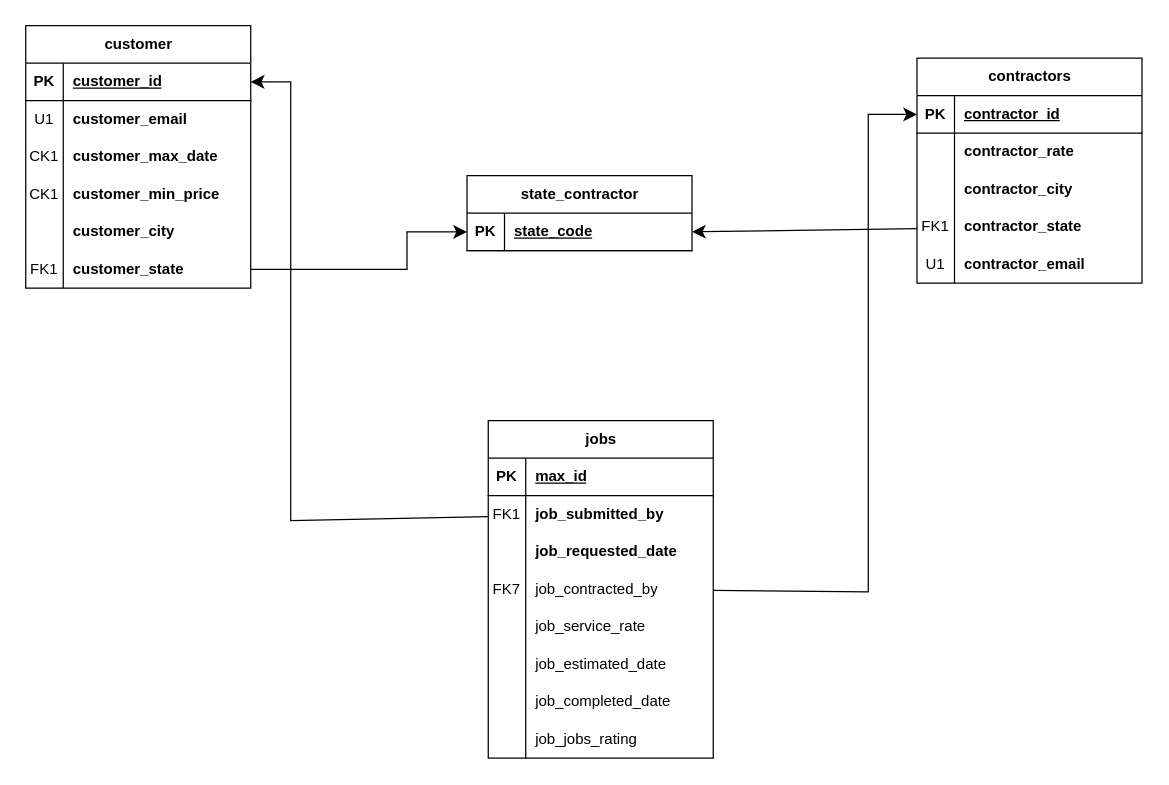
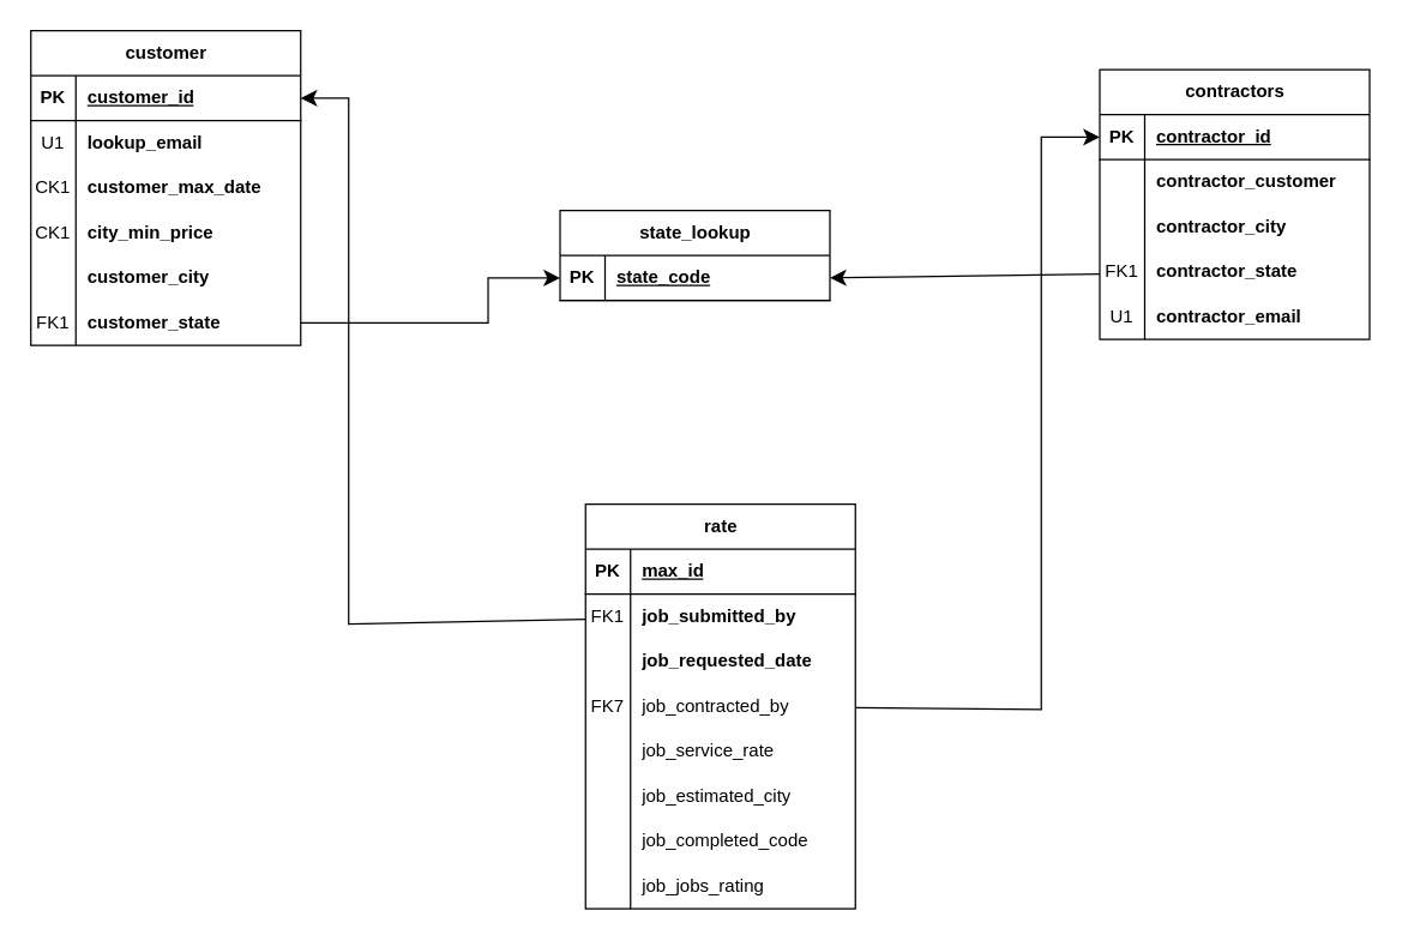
  <mxCell id="0" />
  <mxCell id="1" parent="0" />
  <mxCell id="2" value="customer" style="shape=table;startSize=30;container=1;collapsible=1;childLayout=tableLayout;fixedRows=1;rowLines=0;fontStyle=1;align=center;resizeLast=1;html=1;" vertex="1" parent="1"><mxGeometry x="20" y="20" width="180" height="210" as="geometry" /></mxCell>
  <mxCell id="3" value="" style="shape=tableRow;horizontal=0;startSize=0;swimlaneHead=0;swimlaneBody=0;fillColor=none;collapsible=0;dropTarget=0;points=[[0,0.5],[1,0.5]];portConstraint=eastwest;top=0;left=0;right=0;bottom=1;" vertex="1" parent="2"><mxGeometry y="30" width="180" height="30" as="geometry" /></mxCell>
  <mxCell id="4" value="PK" style="shape=partialRectangle;connectable=0;fillColor=none;top=0;left=0;bottom=0;right=0;fontStyle=1;overflow=hidden;whiteSpace=wrap;html=1;" vertex="1" parent="3"><mxGeometry width="30" height="30" as="geometry"><mxRectangle width="30" height="30" as="alternateBounds" /></mxGeometry></mxCell>
  <mxCell id="5" value="customer_id" style="shape=partialRectangle;connectable=0;fillColor=none;top=0;left=0;bottom=0;right=0;align=left;spacingLeft=6;fontStyle=5;overflow=hidden;whiteSpace=wrap;html=1;" vertex="1" parent="3"><mxGeometry x="30" width="150" height="30" as="geometry"><mxRectangle width="150" height="30" as="alternateBounds" /></mxGeometry></mxCell>
  <mxCell id="6" value="" style="shape=tableRow;horizontal=0;startSize=0;swimlaneHead=0;swimlaneBody=0;fillColor=none;collapsible=0;dropTarget=0;points=[[0,0.5],[1,0.5]];portConstraint=eastwest;top=0;left=0;right=0;bottom=0;" vertex="1" parent="2"><mxGeometry y="60" width="180" height="30" as="geometry" /></mxCell>
  <mxCell id="7" value="U1" style="shape=partialRectangle;connectable=0;fillColor=none;top=0;left=0;bottom=0;right=0;editable=1;overflow=hidden;whiteSpace=wrap;html=1;" vertex="1" parent="6"><mxGeometry width="30" height="30" as="geometry"><mxRectangle width="30" height="30" as="alternateBounds" /></mxGeometry></mxCell>
- <mxCell id="8" value="&lt;b&gt;customer_email&lt;/b&gt;" style="shape=partialRectangle;connectable=0;fillColor=none;top=0;left=0;bottom=0;right=0;align=left;spacingLeft=6;overflow=hidden;whiteSpace=wrap;html=1;" vertex="1" parent="6"><mxGeometry x="30" width="150" height="30" as="geometry"><mxRectangle width="150" height="30" as="alternateBounds" /></mxGeometry></mxCell>
+ <mxCell id="8" value="&lt;b&gt;lookup_email&lt;/b&gt;" style="shape=partialRectangle;connectable=0;fillColor=none;top=0;left=0;bottom=0;right=0;align=left;spacingLeft=6;overflow=hidden;whiteSpace=wrap;html=1;" vertex="1" parent="6"><mxGeometry x="30" width="150" height="30" as="geometry"><mxRectangle width="150" height="30" as="alternateBounds" /></mxGeometry></mxCell>
  <mxCell id="9" value="" style="shape=tableRow;horizontal=0;startSize=0;swimlaneHead=0;swimlaneBody=0;fillColor=none;collapsible=0;dropTarget=0;points=[[0,0.5],[1,0.5]];portConstraint=eastwest;top=0;left=0;right=0;bottom=0;" vertex="1" parent="2"><mxGeometry y="90" width="180" height="30" as="geometry" /></mxCell>
  <mxCell id="10" value="CK1" style="shape=partialRectangle;connectable=0;fillColor=none;top=0;left=0;bottom=0;right=0;editable=1;overflow=hidden;whiteSpace=wrap;html=1;" vertex="1" parent="9"><mxGeometry width="30" height="30" as="geometry"><mxRectangle width="30" height="30" as="alternateBounds" /></mxGeometry></mxCell>
  <mxCell id="11" value="&lt;b&gt;customer_max_date&lt;/b&gt;" style="shape=partialRectangle;connectable=0;fillColor=none;top=0;left=0;bottom=0;right=0;align=left;spacingLeft=6;overflow=hidden;whiteSpace=wrap;html=1;" vertex="1" parent="9"><mxGeometry x="30" width="150" height="30" as="geometry"><mxRectangle width="150" height="30" as="alternateBounds" /></mxGeometry></mxCell>
  <mxCell id="12" value="" style="shape=tableRow;horizontal=0;startSize=0;swimlaneHead=0;swimlaneBody=0;fillColor=none;collapsible=0;dropTarget=0;points=[[0,0.5],[1,0.5]];portConstraint=eastwest;top=0;left=0;right=0;bottom=0;" vertex="1" parent="2"><mxGeometry y="120" width="180" height="30" as="geometry" /></mxCell>
  <mxCell id="13" value="CK1" style="shape=partialRectangle;connectable=0;fillColor=none;top=0;left=0;bottom=0;right=0;editable=1;overflow=hidden;whiteSpace=wrap;html=1;" vertex="1" parent="12"><mxGeometry width="30" height="30" as="geometry"><mxRectangle width="30" height="30" as="alternateBounds" /></mxGeometry></mxCell>
- <mxCell id="14" value="&lt;b&gt;customer_min_price&lt;/b&gt;" style="shape=partialRectangle;connectable=0;fillColor=none;top=0;left=0;bottom=0;right=0;align=left;spacingLeft=6;overflow=hidden;whiteSpace=wrap;html=1;" vertex="1" parent="12"><mxGeometry x="30" width="150" height="30" as="geometry"><mxRectangle width="150" height="30" as="alternateBounds" /></mxGeometry></mxCell>
+ <mxCell id="14" value="&lt;b&gt;city_min_price&lt;/b&gt;" style="shape=partialRectangle;connectable=0;fillColor=none;top=0;left=0;bottom=0;right=0;align=left;spacingLeft=6;overflow=hidden;whiteSpace=wrap;html=1;" vertex="1" parent="12"><mxGeometry x="30" width="150" height="30" as="geometry"><mxRectangle width="150" height="30" as="alternateBounds" /></mxGeometry></mxCell>
  <mxCell id="15" value="" style="shape=tableRow;horizontal=0;startSize=0;swimlaneHead=0;swimlaneBody=0;fillColor=none;collapsible=0;dropTarget=0;points=[[0,0.5],[1,0.5]];portConstraint=eastwest;top=0;left=0;right=0;bottom=0;" vertex="1" parent="2"><mxGeometry y="150" width="180" height="30" as="geometry" /></mxCell>
  <mxCell id="16" value="" style="shape=partialRectangle;connectable=0;fillColor=none;top=0;left=0;bottom=0;right=0;editable=1;overflow=hidden;whiteSpace=wrap;html=1;" vertex="1" parent="15"><mxGeometry width="30" height="30" as="geometry"><mxRectangle width="30" height="30" as="alternateBounds" /></mxGeometry></mxCell>
  <mxCell id="17" value="&lt;b&gt;customer_city&lt;/b&gt;" style="shape=partialRectangle;connectable=0;fillColor=none;top=0;left=0;bottom=0;right=0;align=left;spacingLeft=6;overflow=hidden;whiteSpace=wrap;html=1;" vertex="1" parent="15"><mxGeometry x="30" width="150" height="30" as="geometry"><mxRectangle width="150" height="30" as="alternateBounds" /></mxGeometry></mxCell>
  <mxCell id="18" value="" style="shape=tableRow;horizontal=0;startSize=0;swimlaneHead=0;swimlaneBody=0;fillColor=none;collapsible=0;dropTarget=0;points=[[0,0.5],[1,0.5]];portConstraint=eastwest;top=0;left=0;right=0;bottom=0;" vertex="1" parent="2"><mxGeometry y="180" width="180" height="30" as="geometry" /></mxCell>
  <mxCell id="19" value="FK1" style="shape=partialRectangle;connectable=0;fillColor=none;top=0;left=0;bottom=0;right=0;editable=1;overflow=hidden;whiteSpace=wrap;html=1;" vertex="1" parent="18"><mxGeometry width="30" height="30" as="geometry"><mxRectangle width="30" height="30" as="alternateBounds" /></mxGeometry></mxCell>
  <mxCell id="20" value="&lt;b&gt;customer_state&lt;/b&gt;" style="shape=partialRectangle;connectable=0;fillColor=none;top=0;left=0;bottom=0;right=0;align=left;spacingLeft=6;overflow=hidden;whiteSpace=wrap;html=1;" vertex="1" parent="18"><mxGeometry x="30" width="150" height="30" as="geometry"><mxRectangle width="150" height="30" as="alternateBounds" /></mxGeometry></mxCell>
  <mxCell id="21" value="contractors" style="shape=table;startSize=30;container=1;collapsible=1;childLayout=tableLayout;fixedRows=1;rowLines=0;fontStyle=1;align=center;resizeLast=1;html=1;" vertex="1" parent="1"><mxGeometry x="733" y="46" width="180" height="180" as="geometry" /></mxCell>
  <mxCell id="22" value="" style="shape=tableRow;horizontal=0;startSize=0;swimlaneHead=0;swimlaneBody=0;fillColor=none;collapsible=0;dropTarget=0;points=[[0,0.5],[1,0.5]];portConstraint=eastwest;top=0;left=0;right=0;bottom=1;" vertex="1" parent="21"><mxGeometry y="30" width="180" height="30" as="geometry" /></mxCell>
  <mxCell id="23" value="PK" style="shape=partialRectangle;connectable=0;fillColor=none;top=0;left=0;bottom=0;right=0;fontStyle=1;overflow=hidden;whiteSpace=wrap;html=1;" vertex="1" parent="22"><mxGeometry width="30" height="30" as="geometry"><mxRectangle width="30" height="30" as="alternateBounds" /></mxGeometry></mxCell>
  <mxCell id="24" value="contractor_id" style="shape=partialRectangle;connectable=0;fillColor=none;top=0;left=0;bottom=0;right=0;align=left;spacingLeft=6;fontStyle=5;overflow=hidden;whiteSpace=wrap;html=1;" vertex="1" parent="22"><mxGeometry x="30" width="150" height="30" as="geometry"><mxRectangle width="150" height="30" as="alternateBounds" /></mxGeometry></mxCell>
  <mxCell id="25" value="" style="shape=tableRow;horizontal=0;startSize=0;swimlaneHead=0;swimlaneBody=0;fillColor=none;collapsible=0;dropTarget=0;points=[[0,0.5],[1,0.5]];portConstraint=eastwest;top=0;left=0;right=0;bottom=0;" vertex="1" parent="21"><mxGeometry y="60" width="180" height="30" as="geometry" /></mxCell>
  <mxCell id="26" value="" style="shape=partialRectangle;connectable=0;fillColor=none;top=0;left=0;bottom=0;right=0;editable=1;overflow=hidden;whiteSpace=wrap;html=1;" vertex="1" parent="25"><mxGeometry width="30" height="30" as="geometry"><mxRectangle width="30" height="30" as="alternateBounds" /></mxGeometry></mxCell>
- <mxCell id="27" value="&lt;b&gt;contractor_rate&lt;/b&gt;" style="shape=partialRectangle;connectable=0;fillColor=none;top=0;left=0;bottom=0;right=0;align=left;spacingLeft=6;overflow=hidden;whiteSpace=wrap;html=1;" vertex="1" parent="25"><mxGeometry x="30" width="150" height="30" as="geometry"><mxRectangle width="150" height="30" as="alternateBounds" /></mxGeometry></mxCell>
+ <mxCell id="27" value="&lt;b&gt;contractor_customer&lt;/b&gt;" style="shape=partialRectangle;connectable=0;fillColor=none;top=0;left=0;bottom=0;right=0;align=left;spacingLeft=6;overflow=hidden;whiteSpace=wrap;html=1;" vertex="1" parent="25"><mxGeometry x="30" width="150" height="30" as="geometry"><mxRectangle width="150" height="30" as="alternateBounds" /></mxGeometry></mxCell>
  <mxCell id="28" value="" style="shape=tableRow;horizontal=0;startSize=0;swimlaneHead=0;swimlaneBody=0;fillColor=none;collapsible=0;dropTarget=0;points=[[0,0.5],[1,0.5]];portConstraint=eastwest;top=0;left=0;right=0;bottom=0;" vertex="1" parent="21"><mxGeometry y="90" width="180" height="30" as="geometry" /></mxCell>
  <mxCell id="29" value="" style="shape=partialRectangle;connectable=0;fillColor=none;top=0;left=0;bottom=0;right=0;editable=1;overflow=hidden;whiteSpace=wrap;html=1;" vertex="1" parent="28"><mxGeometry width="30" height="30" as="geometry"><mxRectangle width="30" height="30" as="alternateBounds" /></mxGeometry></mxCell>
  <mxCell id="30" value="&lt;b&gt;contractor_city&lt;/b&gt;" style="shape=partialRectangle;connectable=0;fillColor=none;top=0;left=0;bottom=0;right=0;align=left;spacingLeft=6;overflow=hidden;whiteSpace=wrap;html=1;" vertex="1" parent="28"><mxGeometry x="30" width="150" height="30" as="geometry"><mxRectangle width="150" height="30" as="alternateBounds" /></mxGeometry></mxCell>
  <mxCell id="31" value="" style="shape=tableRow;horizontal=0;startSize=0;swimlaneHead=0;swimlaneBody=0;fillColor=none;collapsible=0;dropTarget=0;points=[[0,0.5],[1,0.5]];portConstraint=eastwest;top=0;left=0;right=0;bottom=0;" vertex="1" parent="21"><mxGeometry y="120" width="180" height="30" as="geometry" /></mxCell>
  <mxCell id="32" value="FK1" style="shape=partialRectangle;connectable=0;fillColor=none;top=0;left=0;bottom=0;right=0;editable=1;overflow=hidden;whiteSpace=wrap;html=1;" vertex="1" parent="31"><mxGeometry width="30" height="30" as="geometry"><mxRectangle width="30" height="30" as="alternateBounds" /></mxGeometry></mxCell>
  <mxCell id="33" value="&lt;b&gt;contractor_state&lt;/b&gt;" style="shape=partialRectangle;connectable=0;fillColor=none;top=0;left=0;bottom=0;right=0;align=left;spacingLeft=6;overflow=hidden;whiteSpace=wrap;html=1;" vertex="1" parent="31"><mxGeometry x="30" width="150" height="30" as="geometry"><mxRectangle width="150" height="30" as="alternateBounds" /></mxGeometry></mxCell>
  <mxCell id="34" value="" style="shape=tableRow;horizontal=0;startSize=0;swimlaneHead=0;swimlaneBody=0;fillColor=none;collapsible=0;dropTarget=0;points=[[0,0.5],[1,0.5]];portConstraint=eastwest;top=0;left=0;right=0;bottom=0;" vertex="1" parent="21"><mxGeometry y="150" width="180" height="30" as="geometry" /></mxCell>
  <mxCell id="35" value="U1" style="shape=partialRectangle;connectable=0;fillColor=none;top=0;left=0;bottom=0;right=0;editable=1;overflow=hidden;whiteSpace=wrap;html=1;" vertex="1" parent="34"><mxGeometry width="30" height="30" as="geometry"><mxRectangle width="30" height="30" as="alternateBounds" /></mxGeometry></mxCell>
  <mxCell id="36" value="&lt;b&gt;contractor_email&lt;/b&gt;" style="shape=partialRectangle;connectable=0;fillColor=none;top=0;left=0;bottom=0;right=0;align=left;spacingLeft=6;overflow=hidden;whiteSpace=wrap;html=1;" vertex="1" parent="34"><mxGeometry x="30" width="150" height="30" as="geometry"><mxRectangle width="150" height="30" as="alternateBounds" /></mxGeometry></mxCell>
  <mxCell id="37" style="edgeStyle=none;curved=0;rounded=0;orthogonalLoop=1;jettySize=auto;html=1;entryX=0;entryY=0.5;entryDx=0;entryDy=0;fontSize=12;startSize=8;endSize=8;" edge="1" parent="1" source="38" target="22"><mxGeometry relative="1" as="geometry"><Array as="points"><mxPoint x="694" y="473" /><mxPoint x="694" y="91" /></Array></mxGeometry></mxCell>
- <mxCell id="38" value="jobs" style="shape=table;startSize=30;container=1;collapsible=1;childLayout=tableLayout;fixedRows=1;rowLines=0;fontStyle=1;align=center;resizeLast=1;html=1;" vertex="1" parent="1"><mxGeometry x="390" y="336" width="180" height="270" as="geometry" /></mxCell>
+ <mxCell id="38" value="rate" style="shape=table;startSize=30;container=1;collapsible=1;childLayout=tableLayout;fixedRows=1;rowLines=0;fontStyle=1;align=center;resizeLast=1;html=1;" vertex="1" parent="1"><mxGeometry x="390" y="336" width="180" height="270" as="geometry" /></mxCell>
  <mxCell id="39" value="" style="shape=tableRow;horizontal=0;startSize=0;swimlaneHead=0;swimlaneBody=0;fillColor=none;collapsible=0;dropTarget=0;points=[[0,0.5],[1,0.5]];portConstraint=eastwest;top=0;left=0;right=0;bottom=1;" vertex="1" parent="38"><mxGeometry y="30" width="180" height="30" as="geometry" /></mxCell>
  <mxCell id="40" value="PK" style="shape=partialRectangle;connectable=0;fillColor=none;top=0;left=0;bottom=0;right=0;fontStyle=1;overflow=hidden;whiteSpace=wrap;html=1;" vertex="1" parent="39"><mxGeometry width="30" height="30" as="geometry"><mxRectangle width="30" height="30" as="alternateBounds" /></mxGeometry></mxCell>
  <mxCell id="41" value="max_id" style="shape=partialRectangle;connectable=0;fillColor=none;top=0;left=0;bottom=0;right=0;align=left;spacingLeft=6;fontStyle=5;overflow=hidden;whiteSpace=wrap;html=1;" vertex="1" parent="39"><mxGeometry x="30" width="150" height="30" as="geometry"><mxRectangle width="150" height="30" as="alternateBounds" /></mxGeometry></mxCell>
  <mxCell id="42" value="" style="shape=tableRow;horizontal=0;startSize=0;swimlaneHead=0;swimlaneBody=0;fillColor=none;collapsible=0;dropTarget=0;points=[[0,0.5],[1,0.5]];portConstraint=eastwest;top=0;left=0;right=0;bottom=0;" vertex="1" parent="38"><mxGeometry y="60" width="180" height="30" as="geometry" /></mxCell>
  <mxCell id="43" value="FK1" style="shape=partialRectangle;connectable=0;fillColor=none;top=0;left=0;bottom=0;right=0;editable=1;overflow=hidden;whiteSpace=wrap;html=1;" vertex="1" parent="42"><mxGeometry width="30" height="30" as="geometry"><mxRectangle width="30" height="30" as="alternateBounds" /></mxGeometry></mxCell>
  <mxCell id="44" value="&lt;b&gt;job_submitted_by&lt;/b&gt;" style="shape=partialRectangle;connectable=0;fillColor=none;top=0;left=0;bottom=0;right=0;align=left;spacingLeft=6;overflow=hidden;whiteSpace=wrap;html=1;" vertex="1" parent="42"><mxGeometry x="30" width="150" height="30" as="geometry"><mxRectangle width="150" height="30" as="alternateBounds" /></mxGeometry></mxCell>
  <mxCell id="45" value="" style="shape=tableRow;horizontal=0;startSize=0;swimlaneHead=0;swimlaneBody=0;fillColor=none;collapsible=0;dropTarget=0;points=[[0,0.5],[1,0.5]];portConstraint=eastwest;top=0;left=0;right=0;bottom=0;" vertex="1" parent="38"><mxGeometry y="90" width="180" height="30" as="geometry" /></mxCell>
  <mxCell id="46" value="" style="shape=partialRectangle;connectable=0;fillColor=none;top=0;left=0;bottom=0;right=0;editable=1;overflow=hidden;whiteSpace=wrap;html=1;" vertex="1" parent="45"><mxGeometry width="30" height="30" as="geometry"><mxRectangle width="30" height="30" as="alternateBounds" /></mxGeometry></mxCell>
  <mxCell id="47" value="&lt;b&gt;job_requested_date&lt;/b&gt;" style="shape=partialRectangle;connectable=0;fillColor=none;top=0;left=0;bottom=0;right=0;align=left;spacingLeft=6;overflow=hidden;whiteSpace=wrap;html=1;" vertex="1" parent="45"><mxGeometry x="30" width="150" height="30" as="geometry"><mxRectangle width="150" height="30" as="alternateBounds" /></mxGeometry></mxCell>
  <mxCell id="48" value="" style="shape=tableRow;horizontal=0;startSize=0;swimlaneHead=0;swimlaneBody=0;fillColor=none;collapsible=0;dropTarget=0;points=[[0,0.5],[1,0.5]];portConstraint=eastwest;top=0;left=0;right=0;bottom=0;" vertex="1" parent="38"><mxGeometry y="120" width="180" height="30" as="geometry" /></mxCell>
  <mxCell id="49" value="FK7" style="shape=partialRectangle;connectable=0;fillColor=none;top=0;left=0;bottom=0;right=0;editable=1;overflow=hidden;whiteSpace=wrap;html=1;" vertex="1" parent="48"><mxGeometry width="30" height="30" as="geometry"><mxRectangle width="30" height="30" as="alternateBounds" /></mxGeometry></mxCell>
  <mxCell id="50" value="job_contracted_by" style="shape=partialRectangle;connectable=0;fillColor=none;top=0;left=0;bottom=0;right=0;align=left;spacingLeft=6;overflow=hidden;whiteSpace=wrap;html=1;" vertex="1" parent="48"><mxGeometry x="30" width="150" height="30" as="geometry"><mxRectangle width="150" height="30" as="alternateBounds" /></mxGeometry></mxCell>
  <mxCell id="51" value="" style="shape=tableRow;horizontal=0;startSize=0;swimlaneHead=0;swimlaneBody=0;fillColor=none;collapsible=0;dropTarget=0;points=[[0,0.5],[1,0.5]];portConstraint=eastwest;top=0;left=0;right=0;bottom=0;" vertex="1" parent="38"><mxGeometry y="150" width="180" height="30" as="geometry" /></mxCell>
  <mxCell id="52" value="" style="shape=partialRectangle;connectable=0;fillColor=none;top=0;left=0;bottom=0;right=0;editable=1;overflow=hidden;whiteSpace=wrap;html=1;" vertex="1" parent="51"><mxGeometry width="30" height="30" as="geometry"><mxRectangle width="30" height="30" as="alternateBounds" /></mxGeometry></mxCell>
  <mxCell id="53" value="job_service_rate" style="shape=partialRectangle;connectable=0;fillColor=none;top=0;left=0;bottom=0;right=0;align=left;spacingLeft=6;overflow=hidden;whiteSpace=wrap;html=1;" vertex="1" parent="51"><mxGeometry x="30" width="150" height="30" as="geometry"><mxRectangle width="150" height="30" as="alternateBounds" /></mxGeometry></mxCell>
  <mxCell id="54" value="" style="shape=tableRow;horizontal=0;startSize=0;swimlaneHead=0;swimlaneBody=0;fillColor=none;collapsible=0;dropTarget=0;points=[[0,0.5],[1,0.5]];portConstraint=eastwest;top=0;left=0;right=0;bottom=0;" vertex="1" parent="38"><mxGeometry y="180" width="180" height="30" as="geometry" /></mxCell>
  <mxCell id="55" value="" style="shape=partialRectangle;connectable=0;fillColor=none;top=0;left=0;bottom=0;right=0;editable=1;overflow=hidden;whiteSpace=wrap;html=1;" vertex="1" parent="54"><mxGeometry width="30" height="30" as="geometry"><mxRectangle width="30" height="30" as="alternateBounds" /></mxGeometry></mxCell>
- <mxCell id="56" value="job_estimated_date" style="shape=partialRectangle;connectable=0;fillColor=none;top=0;left=0;bottom=0;right=0;align=left;spacingLeft=6;overflow=hidden;whiteSpace=wrap;html=1;" vertex="1" parent="54"><mxGeometry x="30" width="150" height="30" as="geometry"><mxRectangle width="150" height="30" as="alternateBounds" /></mxGeometry></mxCell>
+ <mxCell id="56" value="job_estimated_city" style="shape=partialRectangle;connectable=0;fillColor=none;top=0;left=0;bottom=0;right=0;align=left;spacingLeft=6;overflow=hidden;whiteSpace=wrap;html=1;" vertex="1" parent="54"><mxGeometry x="30" width="150" height="30" as="geometry"><mxRectangle width="150" height="30" as="alternateBounds" /></mxGeometry></mxCell>
  <mxCell id="57" value="" style="shape=tableRow;horizontal=0;startSize=0;swimlaneHead=0;swimlaneBody=0;fillColor=none;collapsible=0;dropTarget=0;points=[[0,0.5],[1,0.5]];portConstraint=eastwest;top=0;left=0;right=0;bottom=0;" vertex="1" parent="38"><mxGeometry y="210" width="180" height="30" as="geometry" /></mxCell>
  <mxCell id="58" value="" style="shape=partialRectangle;connectable=0;fillColor=none;top=0;left=0;bottom=0;right=0;editable=1;overflow=hidden;whiteSpace=wrap;html=1;" vertex="1" parent="57"><mxGeometry width="30" height="30" as="geometry"><mxRectangle width="30" height="30" as="alternateBounds" /></mxGeometry></mxCell>
- <mxCell id="59" value="job_completed_date" style="shape=partialRectangle;connectable=0;fillColor=none;top=0;left=0;bottom=0;right=0;align=left;spacingLeft=6;overflow=hidden;whiteSpace=wrap;html=1;" vertex="1" parent="57"><mxGeometry x="30" width="150" height="30" as="geometry"><mxRectangle width="150" height="30" as="alternateBounds" /></mxGeometry></mxCell>
+ <mxCell id="59" value="job_completed_code" style="shape=partialRectangle;connectable=0;fillColor=none;top=0;left=0;bottom=0;right=0;align=left;spacingLeft=6;overflow=hidden;whiteSpace=wrap;html=1;" vertex="1" parent="57"><mxGeometry x="30" width="150" height="30" as="geometry"><mxRectangle width="150" height="30" as="alternateBounds" /></mxGeometry></mxCell>
  <mxCell id="60" value="" style="shape=tableRow;horizontal=0;startSize=0;swimlaneHead=0;swimlaneBody=0;fillColor=none;collapsible=0;dropTarget=0;points=[[0,0.5],[1,0.5]];portConstraint=eastwest;top=0;left=0;right=0;bottom=0;" vertex="1" parent="38"><mxGeometry y="240" width="180" height="30" as="geometry" /></mxCell>
  <mxCell id="61" value="" style="shape=partialRectangle;connectable=0;fillColor=none;top=0;left=0;bottom=0;right=0;editable=1;overflow=hidden;whiteSpace=wrap;html=1;" vertex="1" parent="60"><mxGeometry width="30" height="30" as="geometry"><mxRectangle width="30" height="30" as="alternateBounds" /></mxGeometry></mxCell>
  <mxCell id="62" value="job_jobs_rating" style="shape=partialRectangle;connectable=0;fillColor=none;top=0;left=0;bottom=0;right=0;align=left;spacingLeft=6;overflow=hidden;whiteSpace=wrap;html=1;" vertex="1" parent="60"><mxGeometry x="30" width="150" height="30" as="geometry"><mxRectangle width="150" height="30" as="alternateBounds" /></mxGeometry></mxCell>
- <mxCell id="63" value="state_contractor" style="shape=table;startSize=30;container=1;collapsible=1;childLayout=tableLayout;fixedRows=1;rowLines=0;fontStyle=1;align=center;resizeLast=1;html=1;" vertex="1" parent="1"><mxGeometry x="373" y="140" width="180" height="60" as="geometry" /></mxCell>
+ <mxCell id="63" value="state_lookup" style="shape=table;startSize=30;container=1;collapsible=1;childLayout=tableLayout;fixedRows=1;rowLines=0;fontStyle=1;align=center;resizeLast=1;html=1;" vertex="1" parent="1"><mxGeometry x="373" y="140" width="180" height="60" as="geometry" /></mxCell>
  <mxCell id="64" value="" style="shape=tableRow;horizontal=0;startSize=0;swimlaneHead=0;swimlaneBody=0;fillColor=none;collapsible=0;dropTarget=0;points=[[0,0.5],[1,0.5]];portConstraint=eastwest;top=0;left=0;right=0;bottom=1;" vertex="1" parent="63"><mxGeometry y="30" width="180" height="30" as="geometry" /></mxCell>
  <mxCell id="65" value="PK" style="shape=partialRectangle;connectable=0;fillColor=none;top=0;left=0;bottom=0;right=0;fontStyle=1;overflow=hidden;whiteSpace=wrap;html=1;" vertex="1" parent="64"><mxGeometry width="30" height="30" as="geometry"><mxRectangle width="30" height="30" as="alternateBounds" /></mxGeometry></mxCell>
  <mxCell id="66" value="state_code" style="shape=partialRectangle;connectable=0;fillColor=none;top=0;left=0;bottom=0;right=0;align=left;spacingLeft=6;fontStyle=5;overflow=hidden;whiteSpace=wrap;html=1;" vertex="1" parent="64"><mxGeometry x="30" width="150" height="30" as="geometry"><mxRectangle width="150" height="30" as="alternateBounds" /></mxGeometry></mxCell>
  <mxCell id="67" style="edgeStyle=none;curved=0;rounded=0;orthogonalLoop=1;jettySize=auto;html=1;fontSize=12;startSize=8;endSize=8;exitX=1;exitY=0.5;exitDx=0;exitDy=0;" edge="1" parent="1" source="18" target="64"><mxGeometry relative="1" as="geometry"><Array as="points"><mxPoint x="325" y="215" /><mxPoint x="325" y="185" /></Array></mxGeometry></mxCell>
  <mxCell id="68" style="edgeStyle=none;curved=1;rounded=0;orthogonalLoop=1;jettySize=auto;html=1;entryX=1;entryY=0.5;entryDx=0;entryDy=0;fontSize=12;startSize=8;endSize=8;" edge="1" parent="1" source="31" target="64"><mxGeometry relative="1" as="geometry" /></mxCell>
  <mxCell id="69" style="edgeStyle=none;curved=0;rounded=0;orthogonalLoop=1;jettySize=auto;html=1;entryX=1;entryY=0.5;entryDx=0;entryDy=0;fontSize=12;startSize=8;endSize=8;" edge="1" parent="1" source="42" target="3"><mxGeometry relative="1" as="geometry"><Array as="points"><mxPoint x="232" y="416" /><mxPoint x="232" y="65" /></Array></mxGeometry></mxCell>
